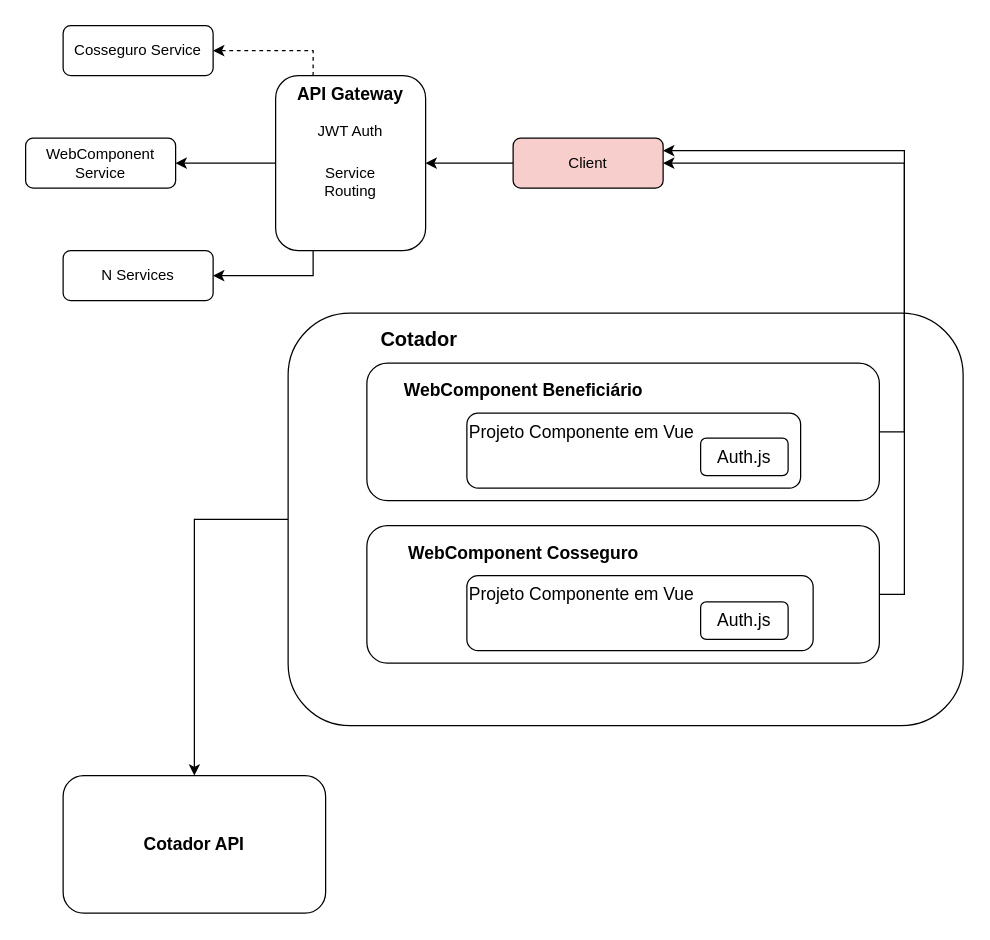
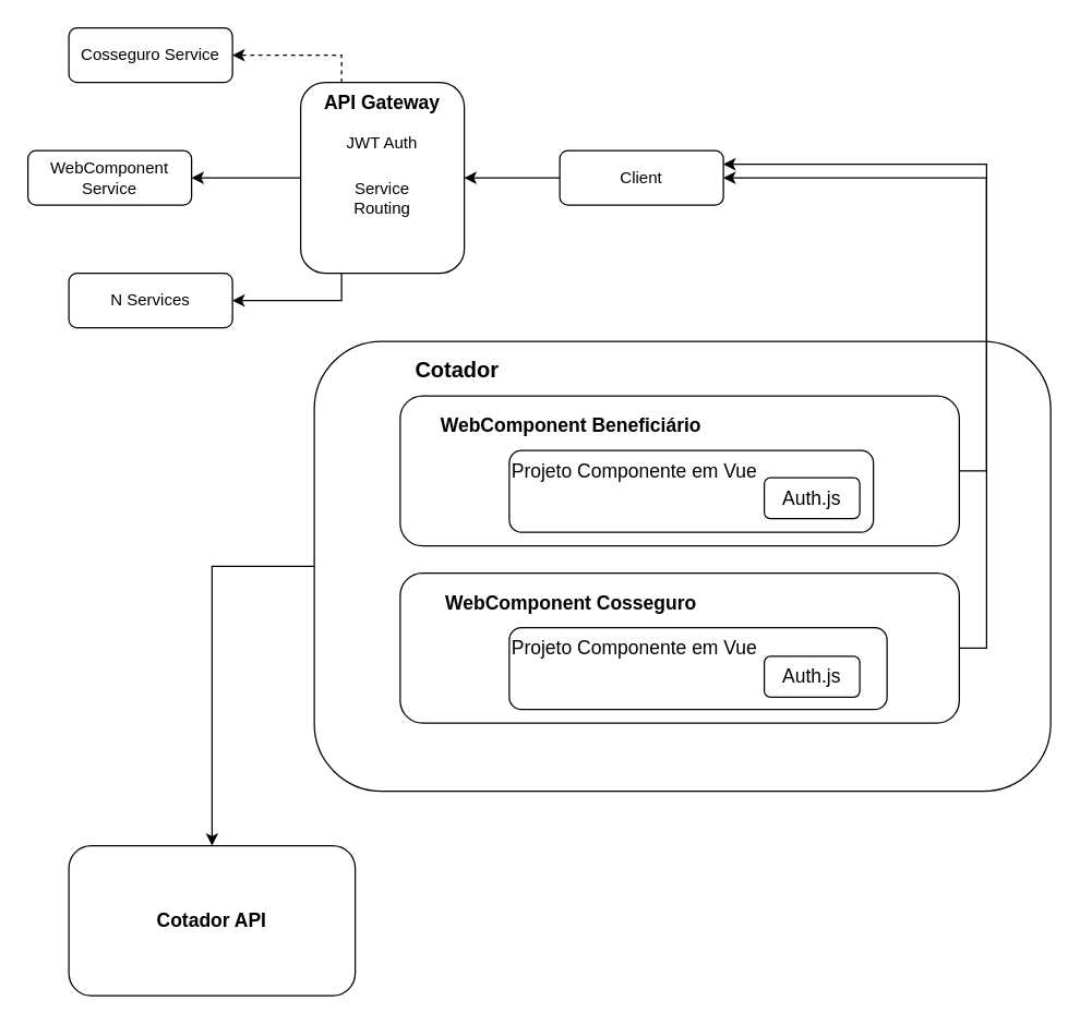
  <mxCell id="0" />
  <mxCell id="1" parent="0" />
  <mxCell id="2" style="edgeStyle=orthogonalEdgeStyle;rounded=0;orthogonalLoop=1;jettySize=auto;html=1;exitX=0;exitY=0.5;exitDx=0;exitDy=0;fontSize=14;" edge="1" parent="1" source="3" target="26"><mxGeometry relative="1" as="geometry" /></mxCell>
  <mxCell id="3" value="" style="rounded=1;whiteSpace=wrap;html=1;fontSize=14;" vertex="1" parent="1"><mxGeometry x="230" y="250" width="540" height="330" as="geometry" /></mxCell>
  <mxCell id="4" value="Cosseguro Service" style="rounded=1;whiteSpace=wrap;html=1;fontSize=12;glass=0;strokeWidth=1;shadow=0;" parent="1" vertex="1"><mxGeometry x="50" y="20" width="120" height="40" as="geometry" /></mxCell>
  <mxCell id="5" value="WebComponent Service" style="rounded=1;whiteSpace=wrap;html=1;fontSize=12;glass=0;strokeWidth=1;shadow=0;" vertex="1" parent="1"><mxGeometry x="20" y="110" width="120" height="40" as="geometry" /></mxCell>
  <mxCell id="6" value="N Services" style="rounded=1;whiteSpace=wrap;html=1;fontSize=12;glass=0;strokeWidth=1;shadow=0;" vertex="1" parent="1"><mxGeometry x="50" y="200" width="120" height="40" as="geometry" /></mxCell>
  <mxCell id="7" style="edgeStyle=orthogonalEdgeStyle;rounded=0;orthogonalLoop=1;jettySize=auto;html=1;exitX=0.25;exitY=0;exitDx=0;exitDy=0;entryX=1;entryY=0.5;entryDx=0;entryDy=0;dashed=1;" edge="1" parent="1" source="10" target="4"><mxGeometry relative="1" as="geometry" /></mxCell>
  <mxCell id="8" style="edgeStyle=orthogonalEdgeStyle;rounded=0;orthogonalLoop=1;jettySize=auto;html=1;exitX=0;exitY=0.5;exitDx=0;exitDy=0;entryX=1;entryY=0.5;entryDx=0;entryDy=0;" edge="1" parent="1" source="10" target="5"><mxGeometry relative="1" as="geometry" /></mxCell>
  <mxCell id="9" style="edgeStyle=orthogonalEdgeStyle;rounded=0;orthogonalLoop=1;jettySize=auto;html=1;exitX=0.25;exitY=1;exitDx=0;exitDy=0;entryX=1;entryY=0.5;entryDx=0;entryDy=0;" edge="1" parent="1" source="10" target="6"><mxGeometry relative="1" as="geometry" /></mxCell>
  <mxCell id="10" value="API Gateway" style="rounded=1;whiteSpace=wrap;html=1;fontSize=14;glass=0;strokeWidth=1;shadow=0;verticalAlign=top;fontStyle=1" vertex="1" parent="1"><mxGeometry x="220" y="60" width="120" height="140" as="geometry" /></mxCell>
  <mxCell id="11" style="edgeStyle=orthogonalEdgeStyle;rounded=0;orthogonalLoop=1;jettySize=auto;html=1;exitX=0;exitY=0.5;exitDx=0;exitDy=0;entryX=1;entryY=0.5;entryDx=0;entryDy=0;" edge="1" parent="1" source="12" target="10"><mxGeometry relative="1" as="geometry" /></mxCell>
- <mxCell id="12" value="Client" style="rounded=1;whiteSpace=wrap;html=1;fontSize=12;glass=0;strokeWidth=1;shadow=0;fillColor=#f8cecc;" vertex="1" parent="1"><mxGeometry x="410" y="110" width="120" height="40" as="geometry" /></mxCell>
+ <mxCell id="12" value="Client" style="rounded=1;whiteSpace=wrap;html=1;fontSize=12;glass=0;strokeWidth=1;shadow=0;" vertex="1" parent="1"><mxGeometry x="410" y="110" width="120" height="40" as="geometry" /></mxCell>
  <mxCell id="13" value="JWT Auth" style="text;html=1;strokeColor=none;fillColor=none;align=center;verticalAlign=middle;whiteSpace=wrap;rounded=0;" vertex="1" parent="1"><mxGeometry x="250" y="90" width="60" height="30" as="geometry" /></mxCell>
  <mxCell id="14" value="Service Routing" style="text;html=1;strokeColor=none;fillColor=none;align=center;verticalAlign=middle;whiteSpace=wrap;rounded=0;" vertex="1" parent="1"><mxGeometry x="250" y="130" width="60" height="30" as="geometry" /></mxCell>
  <mxCell id="15" style="edgeStyle=orthogonalEdgeStyle;rounded=0;orthogonalLoop=1;jettySize=auto;html=1;exitX=1;exitY=0.5;exitDx=0;exitDy=0;entryX=1;entryY=0.5;entryDx=0;entryDy=0;fontSize=16;" edge="1" parent="1" source="16" target="12"><mxGeometry relative="1" as="geometry" /></mxCell>
  <mxCell id="16" value="" style="rounded=1;whiteSpace=wrap;html=1;fontSize=14;" vertex="1" parent="1"><mxGeometry x="293" y="290" width="410" height="110" as="geometry" /></mxCell>
  <mxCell id="17" value="Projeto Componente em Vue" style="rounded=1;whiteSpace=wrap;html=1;fontSize=14;verticalAlign=top;align=left;" vertex="1" parent="1"><mxGeometry x="373" y="330" width="267" height="60" as="geometry" /></mxCell>
  <mxCell id="18" value="WebComponent Beneficiário" style="text;html=1;strokeColor=none;fillColor=none;align=center;verticalAlign=middle;whiteSpace=wrap;rounded=0;fontSize=14;fontStyle=1" vertex="1" parent="1"><mxGeometry x="307" y="297" width="223" height="30" as="geometry" /></mxCell>
  <mxCell id="19" style="edgeStyle=orthogonalEdgeStyle;rounded=0;orthogonalLoop=1;jettySize=auto;html=1;exitX=1;exitY=0.5;exitDx=0;exitDy=0;entryX=1;entryY=0.25;entryDx=0;entryDy=0;fontSize=16;" edge="1" parent="1" source="20" target="12"><mxGeometry relative="1" as="geometry" /></mxCell>
  <mxCell id="20" value="" style="rounded=1;whiteSpace=wrap;html=1;fontSize=14;" vertex="1" parent="1"><mxGeometry x="293" y="420" width="410" height="110" as="geometry" /></mxCell>
  <mxCell id="21" value="Projeto Componente em Vue" style="rounded=1;whiteSpace=wrap;html=1;fontSize=14;verticalAlign=top;align=left;" vertex="1" parent="1"><mxGeometry x="373" y="460" width="277" height="60" as="geometry" /></mxCell>
  <mxCell id="22" value="WebComponent Cosseguro" style="text;html=1;strokeColor=none;fillColor=none;align=center;verticalAlign=middle;whiteSpace=wrap;rounded=0;fontSize=14;fontStyle=1" vertex="1" parent="1"><mxGeometry x="307" y="427" width="223" height="30" as="geometry" /></mxCell>
  <mxCell id="23" value="Cotador" style="text;html=1;strokeColor=none;fillColor=none;align=center;verticalAlign=middle;whiteSpace=wrap;rounded=0;fontSize=16;fontStyle=1" vertex="1" parent="1"><mxGeometry x="305" y="256" width="60" height="30" as="geometry" /></mxCell>
  <mxCell id="24" value="Auth.js" style="rounded=1;whiteSpace=wrap;html=1;fontSize=14;" vertex="1" parent="1"><mxGeometry x="560" y="350" width="70" height="30" as="geometry" /></mxCell>
  <mxCell id="25" value="Auth.js" style="rounded=1;whiteSpace=wrap;html=1;fontSize=14;" vertex="1" parent="1"><mxGeometry x="560" y="481" width="70" height="30" as="geometry" /></mxCell>
  <mxCell id="26" value="Cotador API" style="rounded=1;whiteSpace=wrap;html=1;fontSize=14;fontStyle=1" vertex="1" parent="1"><mxGeometry x="50" y="620" width="210" height="110" as="geometry" /></mxCell>
